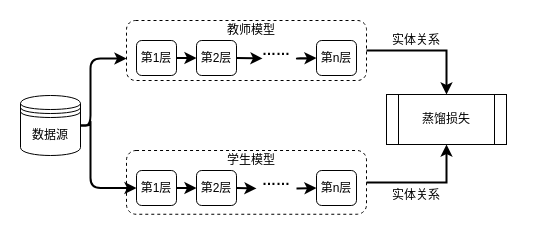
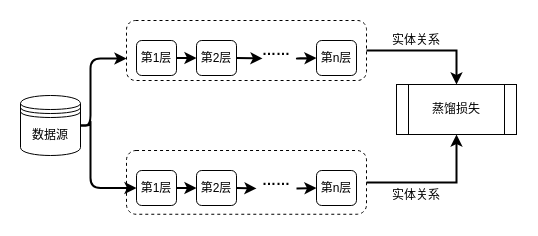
  <mxCell id="0" />
  <mxCell id="1" parent="0" />
  <mxCell id="2" style="edgeStyle=orthogonalEdgeStyle;rounded=0;orthogonalLoop=1;jettySize=auto;html=1;exitX=1;exitY=0.5;exitDx=0;exitDy=0;entryX=0.5;entryY=1;entryDx=0;entryDy=0;strokeWidth=2;" parent="1" source="3" target="25" edge="1"><mxGeometry relative="1" as="geometry"><mxPoint x="456" y="135" as="targetPoint" /></mxGeometry></mxCell>
  <mxCell id="3" value="" style="rounded=1;whiteSpace=wrap;html=1;gradientColor=#CCCCFF;gradientDirection=east;dashed=1;fillColor=none;" parent="1" vertex="1"><mxGeometry x="126" y="150" width="240" height="63.75" as="geometry" /></mxCell>
  <mxCell id="4" style="edgeStyle=orthogonalEdgeStyle;rounded=0;orthogonalLoop=1;jettySize=auto;html=1;exitX=1;exitY=0.5;exitDx=0;exitDy=0;entryX=0.5;entryY=0;entryDx=0;entryDy=0;strokeWidth=2;" parent="1" source="5" target="25" edge="1"><mxGeometry relative="1" as="geometry" /></mxCell>
  <mxCell id="5" value="" style="rounded=1;whiteSpace=wrap;html=1;gradientColor=#CCCCFF;gradientDirection=east;dashed=1;fillColor=none;" parent="1" vertex="1"><mxGeometry x="126" y="20" width="240" height="60" as="geometry" /></mxCell>
  <mxCell id="6" value="数据源" style="shape=datastore;whiteSpace=wrap;html=1;" parent="1" vertex="1"><mxGeometry x="20" y="95" width="60" height="60" as="geometry" /></mxCell>
  <mxCell id="7" value="第1层" style="rounded=1;whiteSpace=wrap;html=1;" parent="1" vertex="1"><mxGeometry x="136" y="40" width="40" height="35" as="geometry" /></mxCell>
  <mxCell id="8" value="第2层" style="rounded=1;whiteSpace=wrap;html=1;" parent="1" vertex="1"><mxGeometry x="196" y="40" width="40" height="35" as="geometry" /></mxCell>
  <mxCell id="9" value="第n层" style="rounded=1;whiteSpace=wrap;html=1;" parent="1" vertex="1"><mxGeometry x="316" y="40" width="40" height="35" as="geometry" /></mxCell>
  <mxCell id="10" value="" style="endArrow=classic;html=1;exitX=1;exitY=0.5;exitDx=0;exitDy=0;entryX=0;entryY=0.5;entryDx=0;entryDy=0;strokeWidth=2;" parent="1" source="7" target="8" edge="1"><mxGeometry width="50" height="50" relative="1" as="geometry"><mxPoint x="362" y="155" as="sourcePoint" /><mxPoint x="412" y="105" as="targetPoint" /></mxGeometry></mxCell>
  <mxCell id="11" value="" style="edgeStyle=segmentEdgeStyle;endArrow=classic;html=1;strokeWidth=2;" parent="1" edge="1"><mxGeometry width="50" height="50" relative="1" as="geometry"><mxPoint x="80" y="125" as="sourcePoint" /><mxPoint x="126" y="58" as="targetPoint" /><Array as="points"><mxPoint x="80" y="125" /><mxPoint x="90" y="125" /><mxPoint x="90" y="58" /></Array></mxGeometry></mxCell>
  <mxCell id="12" value="&lt;font size=&quot;1&quot;&gt;&lt;b style=&quot;font-size: 14px&quot;&gt;……&lt;/b&gt;&lt;/font&gt;" style="text;html=1;strokeColor=none;fillColor=none;align=center;verticalAlign=middle;whiteSpace=wrap;rounded=0;" parent="1" vertex="1"><mxGeometry x="256" y="40" width="40" height="20" as="geometry" /></mxCell>
  <mxCell id="13" value="第1层" style="rounded=1;whiteSpace=wrap;html=1;" parent="1" vertex="1"><mxGeometry x="136" y="170" width="40" height="35" as="geometry" /></mxCell>
  <mxCell id="14" value="第2层" style="rounded=1;whiteSpace=wrap;html=1;" parent="1" vertex="1"><mxGeometry x="196" y="170" width="40" height="35" as="geometry" /></mxCell>
  <mxCell id="15" value="第n层" style="rounded=1;whiteSpace=wrap;html=1;" parent="1" vertex="1"><mxGeometry x="316" y="170" width="40" height="35" as="geometry" /></mxCell>
  <mxCell id="16" value="" style="endArrow=classic;html=1;exitX=1;exitY=0.5;exitDx=0;exitDy=0;entryX=0;entryY=0.5;entryDx=0;entryDy=0;strokeWidth=2;" parent="1" source="13" target="14" edge="1"><mxGeometry width="50" height="50" relative="1" as="geometry"><mxPoint x="322" y="205" as="sourcePoint" /><mxPoint x="372" y="155" as="targetPoint" /></mxGeometry></mxCell>
  <mxCell id="17" value="" style="edgeStyle=segmentEdgeStyle;endArrow=classic;html=1;strokeWidth=2;entryX=0;entryY=0.5;entryDx=0;entryDy=0;exitX=1;exitY=0.5;exitDx=0;exitDy=0;" parent="1" source="6" target="13" edge="1"><mxGeometry width="50" height="50" relative="1" as="geometry"><mxPoint x="56" y="45" as="sourcePoint" /><mxPoint x="26" y="5" as="targetPoint" /><Array as="points"><mxPoint x="90" y="120" /><mxPoint x="90" y="188" /><mxPoint x="115" y="188" /></Array></mxGeometry></mxCell>
  <mxCell id="18" value="&lt;font size=&quot;1&quot;&gt;&lt;b style=&quot;font-size: 14px&quot;&gt;……&lt;/b&gt;&lt;/font&gt;" style="text;html=1;strokeColor=none;fillColor=none;align=center;verticalAlign=middle;whiteSpace=wrap;rounded=0;" parent="1" vertex="1"><mxGeometry x="256" y="170" width="40" height="20" as="geometry" /></mxCell>
  <mxCell id="19" value="" style="endArrow=classic;html=1;exitX=1;exitY=0.5;exitDx=0;exitDy=0;strokeWidth=2;" parent="1" source="14" edge="1"><mxGeometry width="50" height="50" relative="1" as="geometry"><mxPoint x="162" y="117.5" as="sourcePoint" /><mxPoint x="256" y="188" as="targetPoint" /></mxGeometry></mxCell>
  <mxCell id="20" value="" style="endArrow=classic;html=1;strokeWidth=2;entryX=0;entryY=0.5;entryDx=0;entryDy=0;" parent="1" target="15" edge="1"><mxGeometry width="50" height="50" relative="1" as="geometry"><mxPoint x="296" y="188" as="sourcePoint" /><mxPoint x="222" y="118" as="targetPoint" /></mxGeometry></mxCell>
- <mxCell id="21" value="教师模型" style="text;html=1;strokeColor=none;fillColor=none;align=center;verticalAlign=middle;whiteSpace=wrap;rounded=0;dashed=1;" parent="1" vertex="1"><mxGeometry x="196" y="20" width="110" height="20" as="geometry" /></mxCell>
- <mxCell id="22" value="学生模型" style="text;html=1;strokeColor=none;fillColor=none;align=center;verticalAlign=middle;whiteSpace=wrap;rounded=0;dashed=1;" parent="1" vertex="1"><mxGeometry x="191" y="150" width="120" height="20" as="geometry" /></mxCell>
  <mxCell id="23" value="" style="endArrow=classic;html=1;exitX=1;exitY=0.5;exitDx=0;exitDy=0;strokeWidth=2;" parent="1" source="8" edge="1"><mxGeometry width="50" height="50" relative="1" as="geometry"><mxPoint x="202" y="67.5" as="sourcePoint" /><mxPoint x="262" y="58" as="targetPoint" /></mxGeometry></mxCell>
  <mxCell id="24" value="" style="endArrow=classic;html=1;strokeWidth=2;entryX=0;entryY=0.5;entryDx=0;entryDy=0;" parent="1" target="9" edge="1"><mxGeometry width="50" height="50" relative="1" as="geometry"><mxPoint x="312" y="58" as="sourcePoint" /><mxPoint x="262" y="68" as="targetPoint" /><Array as="points"><mxPoint x="292" y="58" /></Array></mxGeometry></mxCell>
- <mxCell id="25" value="蒸馏损失" style="shape=process;whiteSpace=wrap;html=1;backgroundOutline=1;fillColor=none;" parent="1" vertex="1"><mxGeometry x="386" y="94" width="120" height="50" as="geometry" /></mxCell>
+ <mxCell id="25" value="蒸馏损失" style="shape=process;whiteSpace=wrap;html=1;backgroundOutline=1;fillColor=none;" parent="1" vertex="1"><mxGeometry x="396" y="84" width="120" height="50" as="geometry" /></mxCell>
  <mxCell id="26" value="实体关系" style="text;html=1;strokeColor=none;fillColor=none;align=center;verticalAlign=middle;whiteSpace=wrap;rounded=0;" parent="1" vertex="1"><mxGeometry x="386" y="30" width="60" height="20" as="geometry" /></mxCell>
  <mxCell id="27" value="实体关系" style="text;html=1;strokeColor=none;fillColor=none;align=center;verticalAlign=middle;whiteSpace=wrap;rounded=0;" parent="1" vertex="1"><mxGeometry x="386" y="185" width="60" height="20" as="geometry" /></mxCell>
